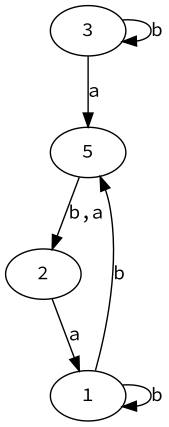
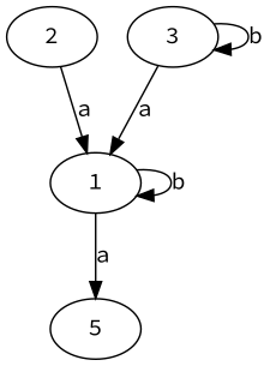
  digraph {
    d2tdocpreamble="\usetikzlibrary{automata}"
    d2tfigpreamble="\tikzstyle{every state}= [ draw=blue!50,very thick,fill=blue!20]  \tikzstyle{auto}= [fill=white]"
    fontname="Source Code Pro"
    ranksep=0.5
    node [fontname="Source Code Pro" style=state]
    edge [fontname="Source Code Pro" lblstyle=auto topath="bend right"]
    n1 [label=5]
    n2 [label=2 style="state, initial"]
    n3 [label=1 style="state, accepting"]
    n4 [label=3]
-   n1 -> n2 [label="b,a"]
    n2 -> n3 [label=a]
-   n3 -> n1 [label=b]
+   n3 -> n1 [label=a]
    n3 -> n3 [label=b topath="loop above"]
-   n4 -> n1 [label=a]
+   n4 -> n3 [label=a]
    n4 -> n4 [label=b topath="loop above"]
  }
